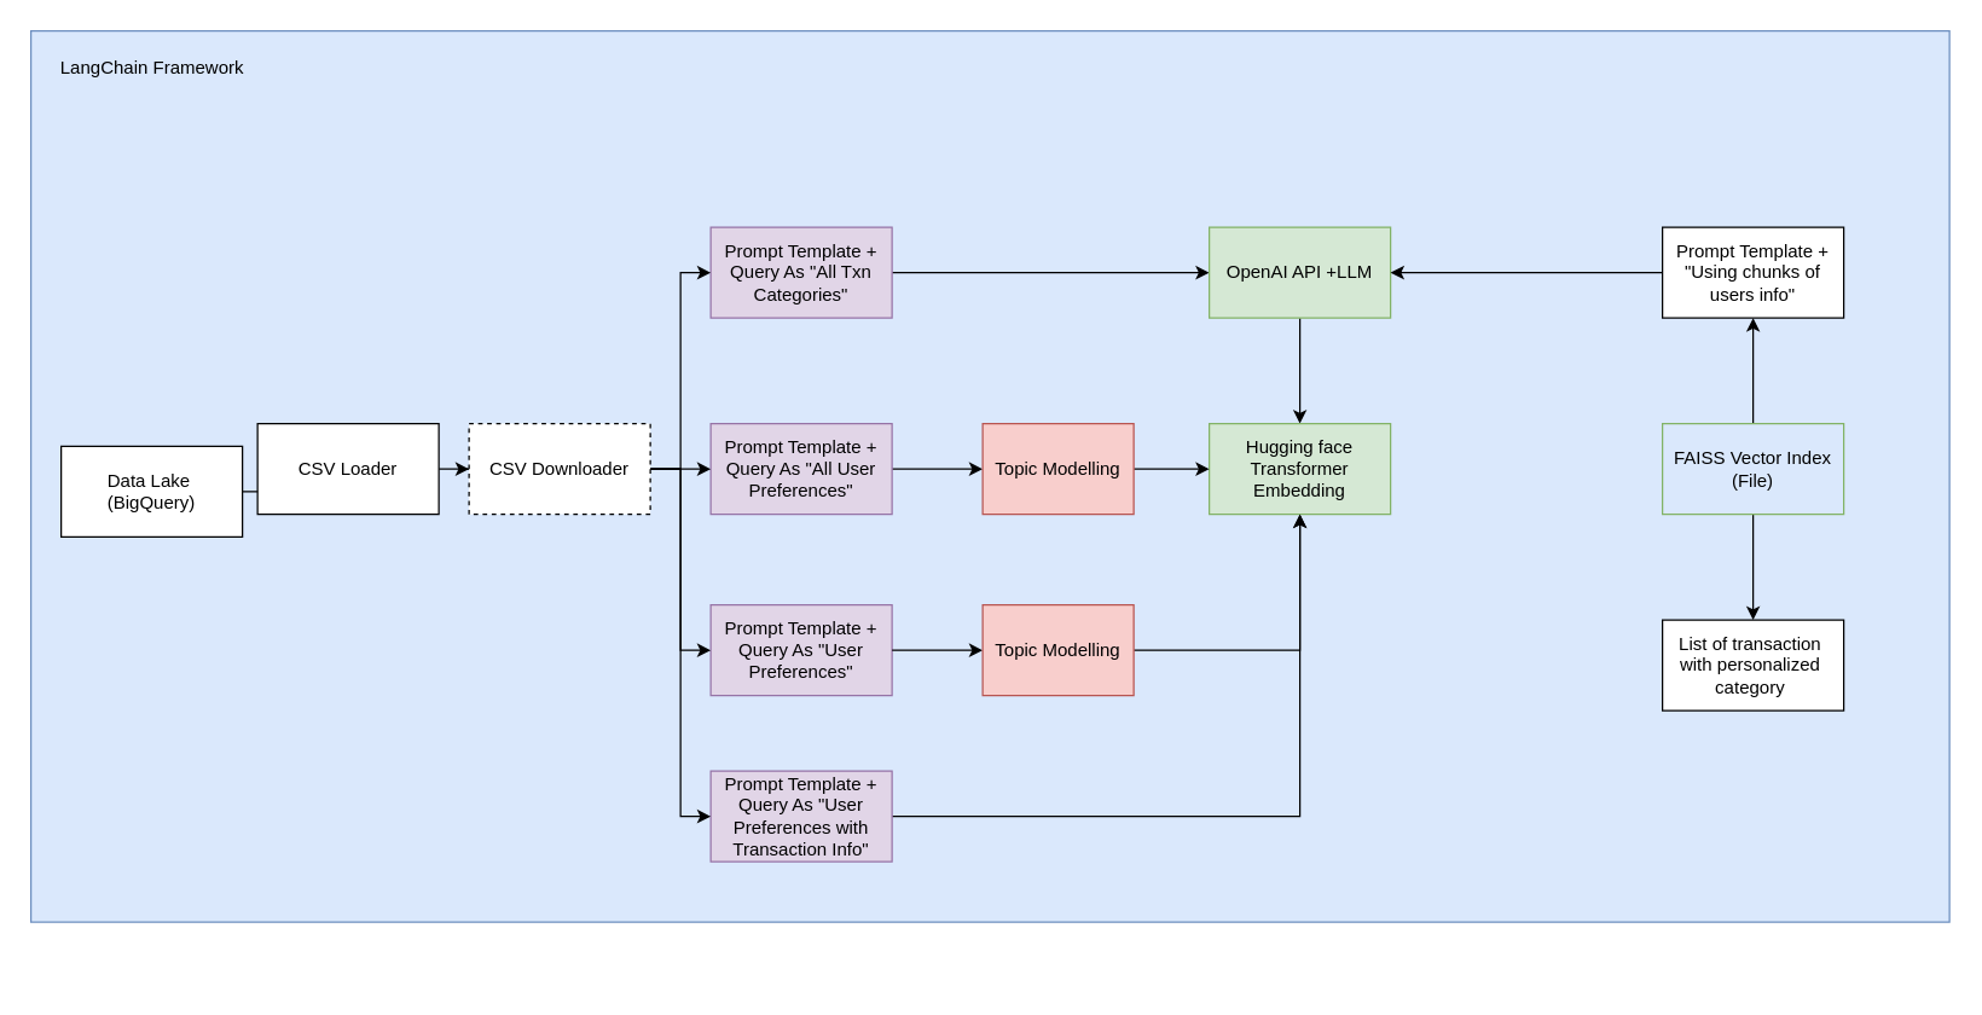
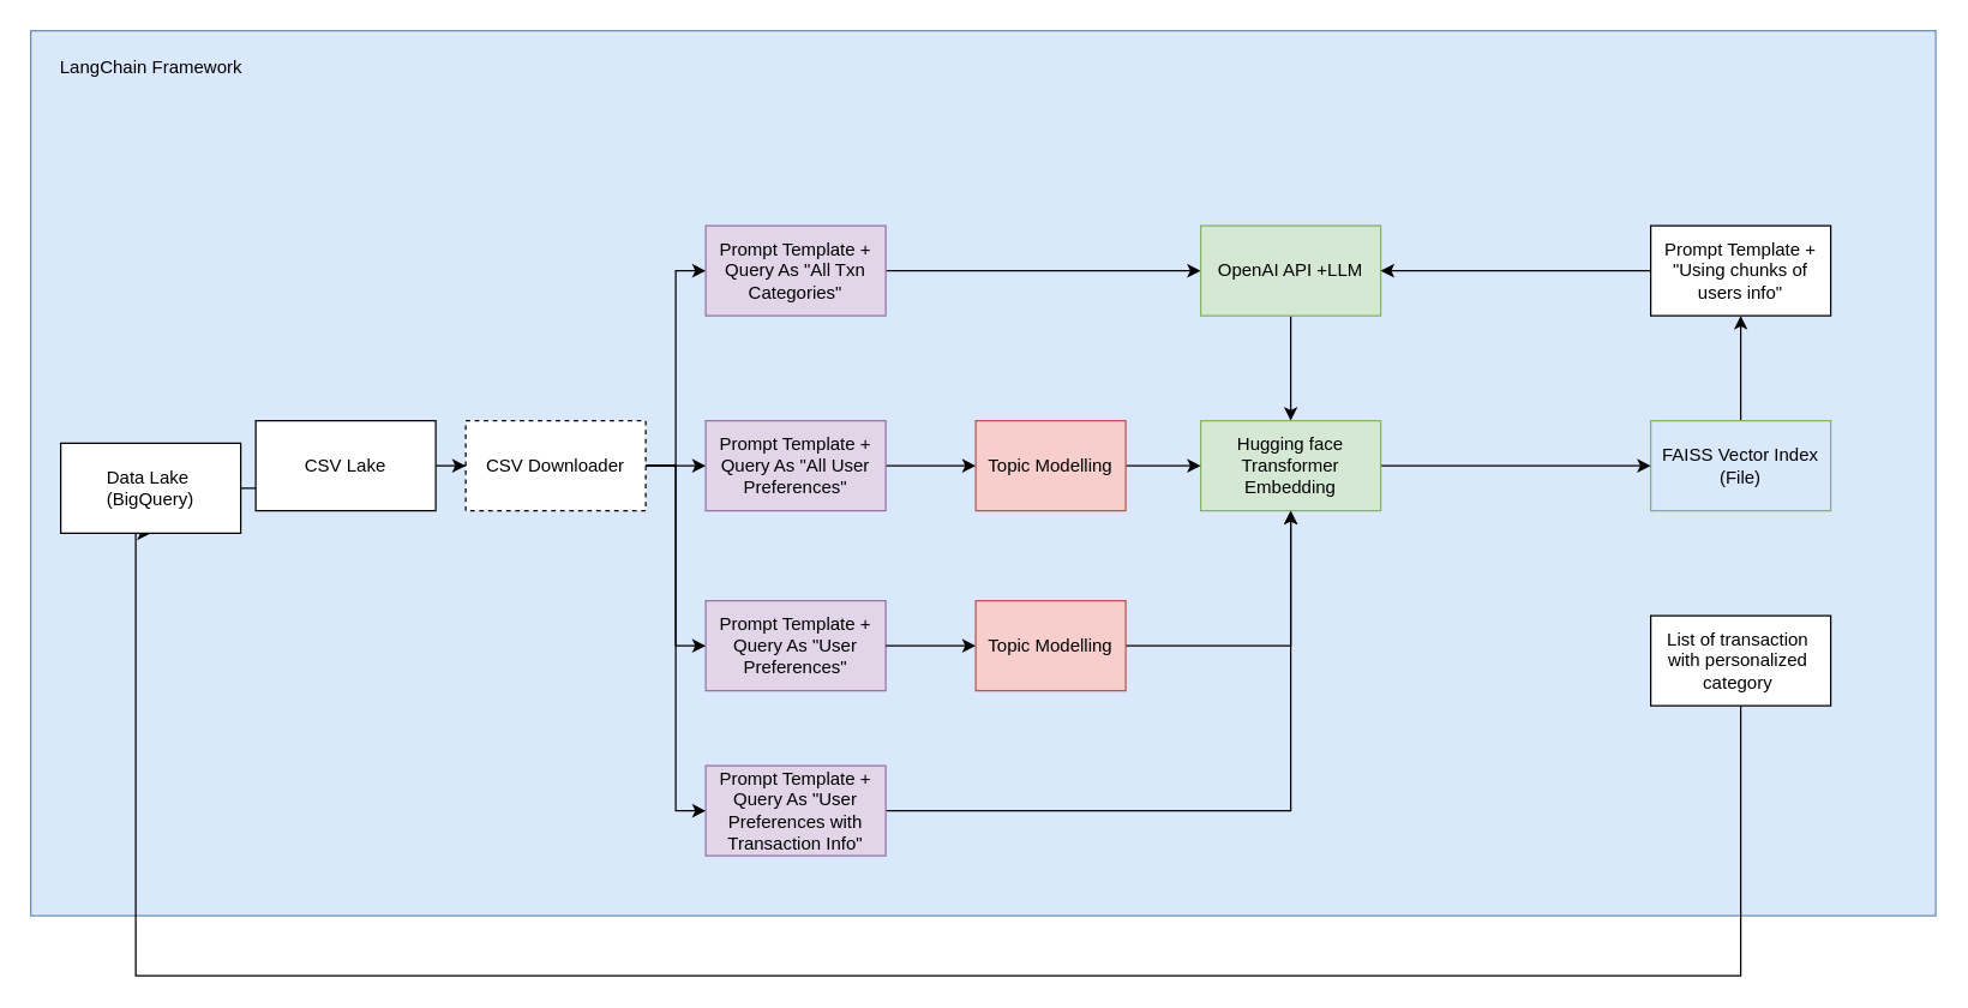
  <mxCell id="0" />
  <mxCell id="1" parent="0" />
  <mxCell id="2" value="" style="rounded=0;whiteSpace=wrap;html=1;fillColor=#dae8fc;strokeColor=#6c8ebf;" vertex="1" parent="1"><mxGeometry x="20" y="20" width="1270" height="590" as="geometry" /></mxCell>
  <mxCell id="3" style="edgeStyle=orthogonalEdgeStyle;rounded=0;orthogonalLoop=1;jettySize=auto;html=1;entryX=0;entryY=0.5;entryDx=0;entryDy=0;" edge="1" parent="1" source="4" target="7"><mxGeometry relative="1" as="geometry" /></mxCell>
  <mxCell id="4" value="Prompt Template + Query As &quot;All Txn Categories&quot;" style="rounded=0;whiteSpace=wrap;html=1;fillColor=#e1d5e7;strokeColor=#9673a6;" vertex="1" parent="1"><mxGeometry x="470" y="150" width="120" height="60" as="geometry" /></mxCell>
  <mxCell id="5" value="LangChain Framework" style="text;html=1;align=center;verticalAlign=middle;resizable=0;points=[];autosize=1;strokeColor=none;fillColor=none;" vertex="1" parent="1"><mxGeometry x="30" y="30" width="140" height="30" as="geometry" /></mxCell>
  <mxCell id="6" style="edgeStyle=orthogonalEdgeStyle;rounded=0;orthogonalLoop=1;jettySize=auto;html=1;entryX=0.5;entryY=0;entryDx=0;entryDy=0;" edge="1" parent="1" source="7" target="12"><mxGeometry relative="1" as="geometry" /></mxCell>
  <mxCell id="7" value="OpenAI API +LLM" style="rounded=0;whiteSpace=wrap;html=1;fillColor=#d5e8d4;strokeColor=#82b366;" vertex="1" parent="1"><mxGeometry x="800" y="150" width="120" height="60" as="geometry" /></mxCell>
  <mxCell id="8" style="edgeStyle=orthogonalEdgeStyle;rounded=0;orthogonalLoop=1;jettySize=auto;html=1;entryX=0.5;entryY=1;entryDx=0;entryDy=0;" edge="1" parent="1" source="10" target="18"><mxGeometry relative="1" as="geometry" /></mxCell>
- <mxCell id="9" style="edgeStyle=orthogonalEdgeStyle;rounded=0;orthogonalLoop=1;jettySize=auto;html=1;entryX=0.5;entryY=0;entryDx=0;entryDy=0;" edge="1" parent="1" source="10" target="26"><mxGeometry relative="1" as="geometry" /></mxCell>
  <mxCell id="10" value="FAISS Vector Index (File)" style="rounded=0;whiteSpace=wrap;html=1;fillColor=#dae8fc;strokeColor=#82b366;" vertex="1" parent="1"><mxGeometry x="1100" y="280" width="120" height="60" as="geometry" /></mxCell>
+ <mxCell id="11" style="edgeStyle=orthogonalEdgeStyle;rounded=0;orthogonalLoop=1;jettySize=auto;html=1;entryX=0;entryY=0.5;entryDx=0;entryDy=0;" edge="1" parent="1" source="12" target="10"><mxGeometry relative="1" as="geometry" /></mxCell>
  <mxCell id="12" value="Hugging face Transformer Embedding" style="rounded=0;whiteSpace=wrap;html=1;fillColor=#d5e8d4;strokeColor=#82b366;" vertex="1" parent="1"><mxGeometry x="800" y="280" width="120" height="60" as="geometry" /></mxCell>
  <mxCell id="13" style="edgeStyle=orthogonalEdgeStyle;rounded=0;orthogonalLoop=1;jettySize=auto;html=1;entryX=0;entryY=0.5;entryDx=0;entryDy=0;" edge="1" parent="1" source="14" target="16"><mxGeometry relative="1" as="geometry" /></mxCell>
  <mxCell id="14" value="Prompt Template + Query As &quot;All User Preferences&quot;" style="rounded=0;whiteSpace=wrap;html=1;fillColor=#e1d5e7;strokeColor=#9673a6;" vertex="1" parent="1"><mxGeometry x="470" y="280" width="120" height="60" as="geometry" /></mxCell>
  <mxCell id="15" style="edgeStyle=orthogonalEdgeStyle;rounded=0;orthogonalLoop=1;jettySize=auto;html=1;entryX=0;entryY=0.5;entryDx=0;entryDy=0;" edge="1" parent="1" source="16" target="12"><mxGeometry relative="1" as="geometry" /></mxCell>
  <mxCell id="16" value="Topic Modelling" style="rounded=0;whiteSpace=wrap;html=1;fillColor=#f8cecc;strokeColor=#b85450;" vertex="1" parent="1"><mxGeometry x="650" y="280" width="100" height="60" as="geometry" /></mxCell>
  <mxCell id="17" style="edgeStyle=orthogonalEdgeStyle;rounded=0;orthogonalLoop=1;jettySize=auto;html=1;entryX=1;entryY=0.5;entryDx=0;entryDy=0;" edge="1" parent="1" source="18" target="7"><mxGeometry relative="1" as="geometry" /></mxCell>
  <mxCell id="18" value="Prompt Template + &quot;Using chunks of users info&quot;" style="rounded=0;whiteSpace=wrap;html=1;" vertex="1" parent="1"><mxGeometry x="1100" y="150" width="120" height="60" as="geometry" /></mxCell>
  <mxCell id="19" style="edgeStyle=orthogonalEdgeStyle;rounded=0;orthogonalLoop=1;jettySize=auto;html=1;entryX=0.5;entryY=1;entryDx=0;entryDy=0;" edge="1" parent="1" source="24" target="12"><mxGeometry relative="1" as="geometry" /></mxCell>
  <mxCell id="20" value="Prompt Template + Query As &quot;User Preferences&quot;" style="rounded=0;whiteSpace=wrap;html=1;fillColor=#e1d5e7;strokeColor=#9673a6;" vertex="1" parent="1"><mxGeometry x="470" y="400" width="120" height="60" as="geometry" /></mxCell>
  <mxCell id="21" style="edgeStyle=orthogonalEdgeStyle;rounded=0;orthogonalLoop=1;jettySize=auto;html=1;entryX=0.5;entryY=1;entryDx=0;entryDy=0;" edge="1" parent="1" source="22" target="12"><mxGeometry relative="1" as="geometry" /></mxCell>
  <mxCell id="22" value="Prompt Template + Query As &quot;User Preferences with Transaction Info&quot;" style="rounded=0;whiteSpace=wrap;html=1;fillColor=#e1d5e7;strokeColor=#9673a6;" vertex="1" parent="1"><mxGeometry x="470" y="510" width="120" height="60" as="geometry" /></mxCell>
  <mxCell id="23" value="" style="edgeStyle=orthogonalEdgeStyle;rounded=0;orthogonalLoop=1;jettySize=auto;html=1;entryX=0;entryY=0.5;entryDx=0;entryDy=0;" edge="1" parent="1" source="20" target="24"><mxGeometry relative="1" as="geometry"><mxPoint x="590" y="430" as="sourcePoint" /><mxPoint x="860" y="340" as="targetPoint" /></mxGeometry></mxCell>
  <mxCell id="24" value="Topic Modelling" style="rounded=0;whiteSpace=wrap;html=1;fillColor=#f8cecc;strokeColor=#b85450;" vertex="1" parent="1"><mxGeometry x="650" y="400" width="100" height="60" as="geometry" /></mxCell>
+ <mxCell id="25" style="edgeStyle=orthogonalEdgeStyle;rounded=0;orthogonalLoop=1;jettySize=auto;html=1;entryX=0.5;entryY=1;entryDx=0;entryDy=0;" edge="1" parent="1" source="26" target="28"><mxGeometry relative="1" as="geometry"><Array as="points"><mxPoint x="1160" y="650" /><mxPoint x="90" y="650" /></Array></mxGeometry></mxCell>
  <mxCell id="26" value="&lt;div style=&quot;&quot;&gt;&lt;span style=&quot;background-color: initial; white-space: pre;&quot;&gt;List of transaction &lt;br/&gt;&lt;/span&gt;&lt;span style=&quot;background-color: initial; white-space: pre;&quot;&gt;with&lt;/span&gt;&lt;span style=&quot;background-color: initial; white-space: pre;&quot;&gt; personalized &lt;br/&gt;&lt;div style=&quot;&quot;&gt;&lt;span style=&quot;background-color: initial;&quot;&gt;category&lt;/span&gt;&lt;span style=&quot;background-color: initial; white-space: normal;&quot;&gt;&amp;nbsp;&lt;/span&gt;&lt;/div&gt;&lt;/span&gt;&lt;/div&gt;" style="rounded=0;whiteSpace=wrap;html=1;align=center;" vertex="1" parent="1"><mxGeometry x="1100" y="410" width="120" height="60" as="geometry" /></mxCell>
  <mxCell id="27" style="edgeStyle=orthogonalEdgeStyle;rounded=0;orthogonalLoop=1;jettySize=auto;html=1;entryX=0;entryY=0.5;entryDx=0;entryDy=0;" edge="1" parent="1" source="28" target="30"><mxGeometry relative="1" as="geometry" /></mxCell>
  <mxCell id="28" value="Data Lake&amp;nbsp;&lt;div&gt;(BigQuery)&lt;/div&gt;" style="rounded=0;whiteSpace=wrap;html=1;" vertex="1" parent="1"><mxGeometry x="40" y="295" width="120" height="60" as="geometry" /></mxCell>
  <mxCell id="29" style="edgeStyle=orthogonalEdgeStyle;rounded=0;orthogonalLoop=1;jettySize=auto;html=1;entryX=0;entryY=0.5;entryDx=0;entryDy=0;" edge="1" parent="1" source="30" target="35"><mxGeometry relative="1" as="geometry" /></mxCell>
- <mxCell id="30" value="CSV Loader" style="rounded=0;whiteSpace=wrap;html=1;" vertex="1" parent="1"><mxGeometry x="170" y="280" width="120" height="60" as="geometry" /></mxCell>
+ <mxCell id="30" value="CSV Lake" style="rounded=0;whiteSpace=wrap;html=1;" vertex="1" parent="1"><mxGeometry x="170" y="280" width="120" height="60" as="geometry" /></mxCell>
  <mxCell id="31" style="edgeStyle=orthogonalEdgeStyle;rounded=0;orthogonalLoop=1;jettySize=auto;html=1;entryX=0;entryY=0.5;entryDx=0;entryDy=0;" edge="1" parent="1" source="35" target="4"><mxGeometry relative="1" as="geometry" /></mxCell>
  <mxCell id="32" style="edgeStyle=orthogonalEdgeStyle;rounded=0;orthogonalLoop=1;jettySize=auto;html=1;" edge="1" parent="1" source="35" target="14"><mxGeometry relative="1" as="geometry" /></mxCell>
  <mxCell id="33" style="edgeStyle=orthogonalEdgeStyle;rounded=0;orthogonalLoop=1;jettySize=auto;html=1;entryX=0;entryY=0.5;entryDx=0;entryDy=0;" edge="1" parent="1" source="35" target="20"><mxGeometry relative="1" as="geometry" /></mxCell>
  <mxCell id="34" style="edgeStyle=orthogonalEdgeStyle;rounded=0;orthogonalLoop=1;jettySize=auto;html=1;entryX=0;entryY=0.5;entryDx=0;entryDy=0;" edge="1" parent="1" source="35" target="22"><mxGeometry relative="1" as="geometry" /></mxCell>
  <mxCell id="35" value="CSV Downloader" style="rounded=0;whiteSpace=wrap;html=1;dashed=1;" vertex="1" parent="1"><mxGeometry x="310" y="280" width="120" height="60" as="geometry" /></mxCell>
